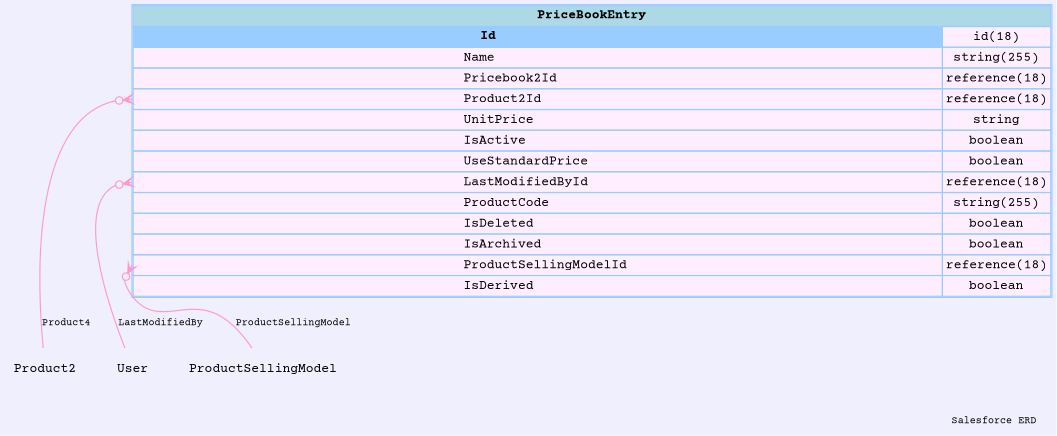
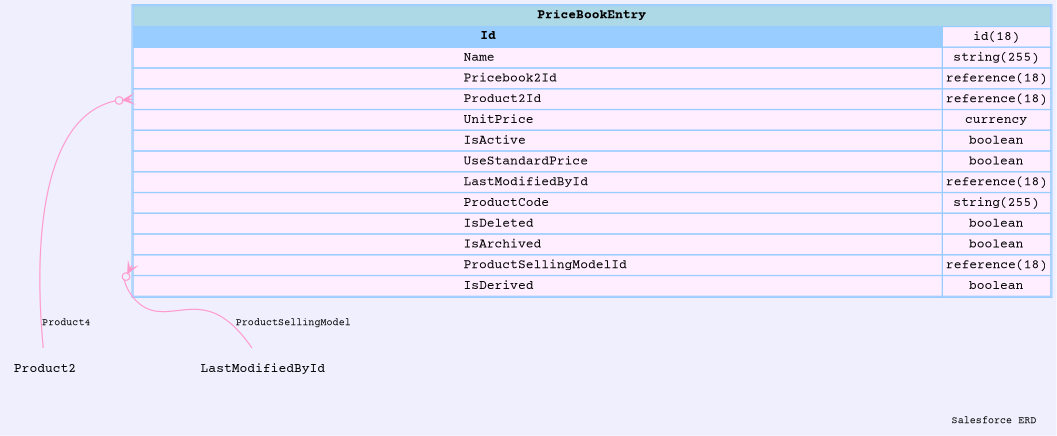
  digraph {
    bgcolor="#efeffd"
    fontname="Courier Prime"
    fontsize=9
    label="Salesforce ERD "
    labeljust=r
    nodesep=0.18
    rankdir=TB
    ranksep=0.46
    node [color="#99ccff" fontname="Courier Prime" fontsize=11 shape=plaintext]
    edge [arrowhead=none arrowsize=0.8 arrowtail=crowodot color="#ff99cc" dir=back fontname="Courier Prime" fontsize=9 headport="Id:e"]
-   n1 [label=<                 <table border="1" cellborder="1" cellspacing="0" bgcolor="#ffeeff" >                      <tr><td colspan="3" bgcolor="lightblue"><b>PriceBookEntry</b></td></tr>              <tr>                                         <td  bgcolor="#99ccff" port="Id" align="left">                                            <b>Id</b>                                         </td><td>id(18)</td></tr> <tr>                                          <td port="Name" align="left">                                          Name                                        </td><td>string(255)</td></tr> <tr>                                          <td port="Pricebook2Id" align="left">                                          Pricebook2Id                                        </td><td>reference(18)</td></tr> <tr>                                          <td port="Product2Id" align="left">                                          Product2Id                                        </td><td>reference(18)</td></tr> <tr>                                          <td port="UnitPrice" align="left">                                          UnitPrice                                        </td><td>string</td></tr> <tr>                                          <td port="IsActive" align="left">                                          IsActive                                        </td><td>boolean</td></tr> <tr>                                          <td port="UseStandardPrice" align="left">                                          UseStandardPrice                                        </td><td>boolean</td></tr> <tr>                                          <td port="LastModifiedById" align="left">                                          LastModifiedById                                        </td><td>reference(18)</td></tr> <tr>                                          <td port="ProductCode" align="left">                                          ProductCode                                        </td><td>string(255)</td></tr> <tr>                                          <td port="IsDeleted" align="left">                                          IsDeleted                                        </td><td>boolean</td></tr> <tr>                                          <td port="IsArchived" align="left">                                          IsArchived                                        </td><td>boolean</td></tr> <tr>                                          <td port="ProductSellingModelId" align="left">                                          ProductSellingModelId                                        </td><td>reference(18)</td></tr> <tr>                                          <td port="IsDerived" align="left">                                          IsDerived                                        </td><td>boolean</td></tr>                             </table>                 > margin=0 shape=none]
+   n1 [label=<                 <table border="1" cellborder="1" cellspacing="0" bgcolor="#ffeeff" >                      <tr><td colspan="3" bgcolor="lightblue"><b>PriceBookEntry</b></td></tr>              <tr>                                         <td  bgcolor="#99ccff" port="Id" align="left">                                            <b>Id</b>                                         </td><td>id(18)</td></tr> <tr>                                          <td port="Name" align="left">                                          Name                                        </td><td>string(255)</td></tr> <tr>                                          <td port="Pricebook2Id" align="left">                                          Pricebook2Id                                        </td><td>reference(18)</td></tr> <tr>                                          <td port="Product2Id" align="left">                                          Product2Id                                        </td><td>reference(18)</td></tr> <tr>                                          <td port="UnitPrice" align="left">                                          UnitPrice                                        </td><td>currency</td></tr> <tr>                                          <td port="IsActive" align="left">                                          IsActive                                        </td><td>boolean</td></tr> <tr>                                          <td port="UseStandardPrice" align="left">                                          UseStandardPrice                                        </td><td>boolean</td></tr> <tr>                                          <td port="LastModifiedById" align="left">                                          LastModifiedById                                        </td><td>reference(18)</td></tr> <tr>                                          <td port="ProductCode" align="left">                                          ProductCode                                        </td><td>string(255)</td></tr> <tr>                                          <td port="IsDeleted" align="left">                                          IsDeleted                                        </td><td>boolean</td></tr> <tr>                                          <td port="IsArchived" align="left">                                          IsArchived                                        </td><td>boolean</td></tr> <tr>                                          <td port="ProductSellingModelId" align="left">                                          ProductSellingModelId                                        </td><td>reference(18)</td></tr> <tr>                                          <td port="IsDerived" align="left">                                          IsDerived                                        </td><td>boolean</td></tr>                             </table>                 > margin=0 shape=none]
    Product2
-   User
-   ProductSellingModel
+   ProductSellingModel [label=LastModifiedById]
    n1 -> Product2 [label=Product4 tailport="Product2Id:w"]
-   n1 -> User [label=LastModifiedBy tailport="LastModifiedById:w"]
    n1 -> ProductSellingModel [label=ProductSellingModel tailport="ProductSellingModelId:w"]
  }
